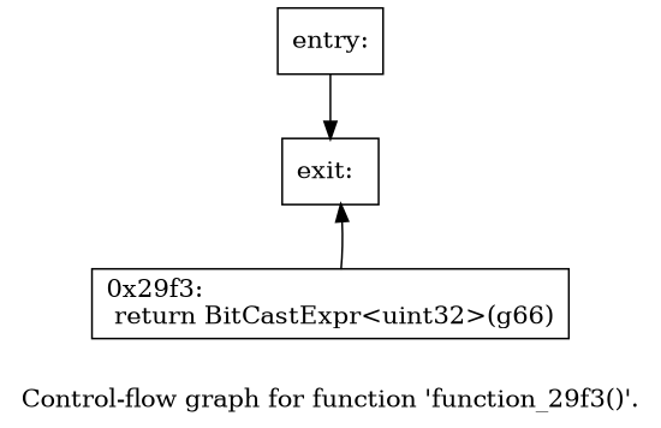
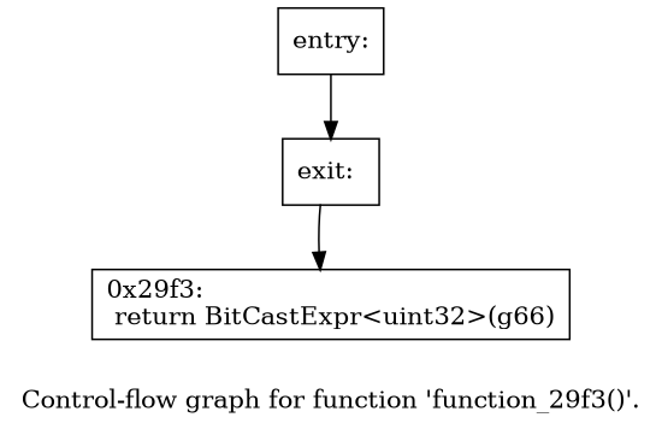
  digraph {
    label="Control-flow graph for function 'function_29f3()'."
    node [shape=record]
    n1 [label="{entry:\l}"]
    n2 [label="{exit:\l}"]
    n3 [label="{0x29f3:\l  return BitCastExpr\<uint32\>(g66)\l}"]
    n1 -> n2
-   n3 -> n2
+   n2 -> n3
  }
